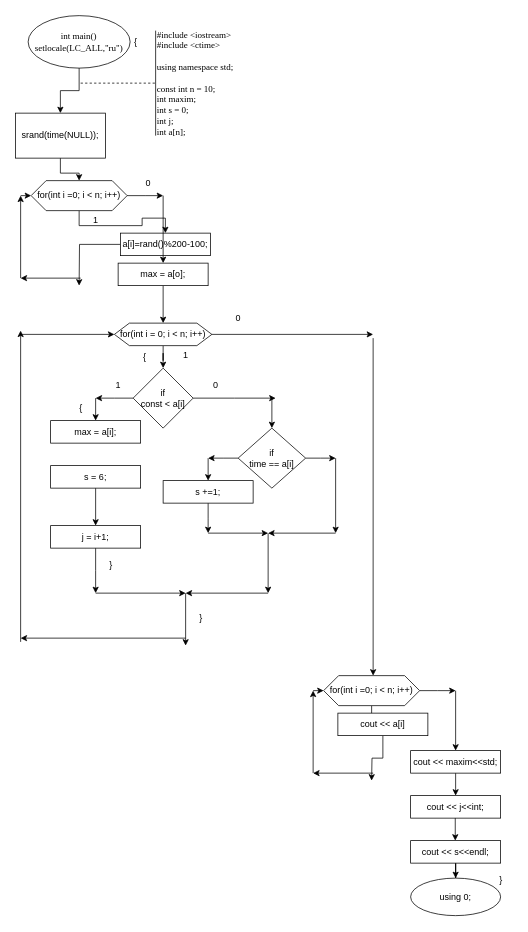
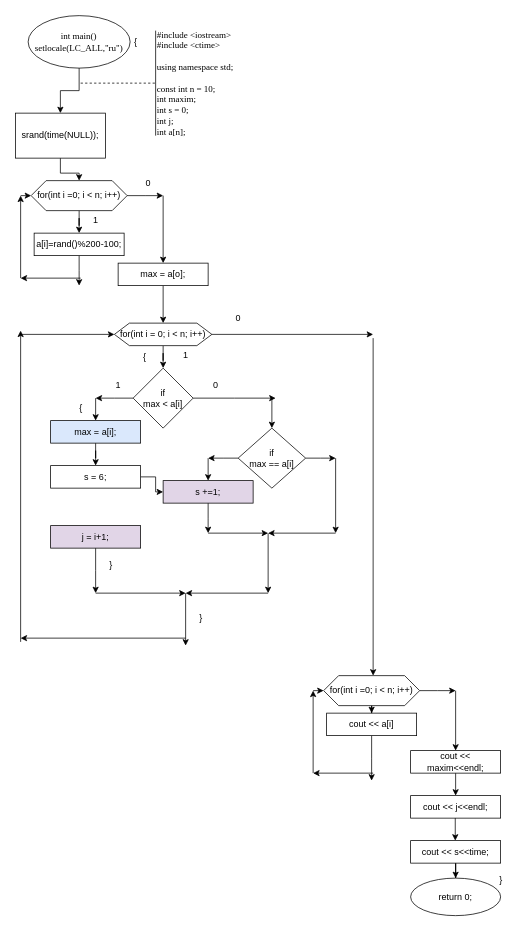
  <mxCell id="0" />
  <mxCell id="1" parent="0" />
  <mxCell id="2" style="edgeStyle=orthogonalEdgeStyle;rounded=0;orthogonalLoop=1;jettySize=auto;html=1;" edge="1" parent="1" source="13" target="9"><mxGeometry relative="1" as="geometry"><mxPoint x="105" y="170" as="targetPoint" /></mxGeometry></mxCell>
  <mxCell id="3" value="&lt;font face=&quot;Times New Roman&quot;&gt;int main()&lt;br&gt;setlocale(LC_ALL,&quot;ru&quot;)&lt;br&gt;&lt;/font&gt;" style="ellipse;whiteSpace=wrap;html=1;" vertex="1" parent="1"><mxGeometry x="37" y="20" width="136" height="70" as="geometry" /></mxCell>
  <mxCell id="4" value="" style="endArrow=none;dashed=1;html=1;rounded=0;" edge="1" parent="1"><mxGeometry width="50" height="50" relative="1" as="geometry"><mxPoint x="107" y="110" as="sourcePoint" /><mxPoint x="207" y="110" as="targetPoint" /></mxGeometry></mxCell>
  <mxCell id="5" value="" style="endArrow=none;html=1;rounded=0;" edge="1" parent="1"><mxGeometry width="50" height="50" relative="1" as="geometry"><mxPoint x="207" y="40" as="sourcePoint" /><mxPoint x="207" y="180" as="targetPoint" /></mxGeometry></mxCell>
  <mxCell id="6" value="&lt;font face=&quot;Times New Roman&quot;&gt;#include &amp;lt;iostream&amp;gt;&lt;br&gt;#include &amp;lt;ctime&amp;gt;&lt;br&gt;&lt;br&gt;using namespace std;&lt;br&gt;&lt;br&gt;const int n = 10;&lt;br&gt;int maxim;&lt;br&gt;int s = 0;&lt;br&gt;int j;&lt;br&gt;int a[n];&lt;br&gt;&lt;/font&gt;" style="text;html=1;align=left;verticalAlign=middle;resizable=0;points=[];autosize=1;strokeColor=none;fillColor=none;" vertex="1" parent="1"><mxGeometry x="207" y="30" width="130" height="160" as="geometry" /></mxCell>
  <mxCell id="7" style="edgeStyle=orthogonalEdgeStyle;rounded=0;orthogonalLoop=1;jettySize=auto;html=1;" edge="1" parent="1" source="9" target="11"><mxGeometry relative="1" as="geometry"><mxPoint x="105" y="220" as="targetPoint" /></mxGeometry></mxCell>
  <mxCell id="8" style="edgeStyle=orthogonalEdgeStyle;rounded=0;orthogonalLoop=1;jettySize=auto;html=1;" edge="1" parent="1" source="9"><mxGeometry relative="1" as="geometry"><mxPoint x="217" y="260" as="targetPoint" /></mxGeometry></mxCell>
  <mxCell id="9" value="for(int i =0; i &amp;lt; n; i++)" style="shape=hexagon;perimeter=hexagonPerimeter2;whiteSpace=wrap;html=1;fixedSize=1;" vertex="1" parent="1"><mxGeometry x="41" y="240" width="128" height="40" as="geometry" /></mxCell>
  <mxCell id="10" style="edgeStyle=orthogonalEdgeStyle;rounded=0;orthogonalLoop=1;jettySize=auto;html=1;" edge="1" parent="1" source="11"><mxGeometry relative="1" as="geometry"><mxPoint x="105" y="380" as="targetPoint" /></mxGeometry></mxCell>
- <mxCell id="11" value="a[i]=rand()%200-100;" style="rounded=0;whiteSpace=wrap;html=1;" vertex="1" parent="1"><mxGeometry x="160" y="310" width="120" height="30" as="geometry" /></mxCell>
+ <mxCell id="11" value="a[i]=rand()%200-100;" style="rounded=0;whiteSpace=wrap;html=1;" vertex="1" parent="1"><mxGeometry x="45" y="310" width="120" height="30" as="geometry" /></mxCell>
  <mxCell id="12" value="" style="edgeStyle=orthogonalEdgeStyle;rounded=0;orthogonalLoop=1;jettySize=auto;html=1;" edge="1" parent="1" source="3" target="13"><mxGeometry relative="1" as="geometry"><mxPoint x="105" y="180" as="targetPoint" /><mxPoint x="105" y="90" as="sourcePoint" /></mxGeometry></mxCell>
  <mxCell id="13" value="srand(time(NULL));" style="rounded=0;whiteSpace=wrap;html=1;" vertex="1" parent="1"><mxGeometry x="20" y="150" width="120" height="60" as="geometry" /></mxCell>
  <mxCell id="14" value="" style="endArrow=classic;html=1;rounded=0;" edge="1" parent="1"><mxGeometry width="50" height="50" relative="1" as="geometry"><mxPoint x="107" y="370" as="sourcePoint" /><mxPoint x="27" y="370" as="targetPoint" /></mxGeometry></mxCell>
  <mxCell id="15" value="" style="endArrow=classic;html=1;rounded=0;" edge="1" parent="1"><mxGeometry width="50" height="50" relative="1" as="geometry"><mxPoint x="27" y="370" as="sourcePoint" /><mxPoint x="27" y="260" as="targetPoint" /></mxGeometry></mxCell>
  <mxCell id="16" value="" style="endArrow=classic;html=1;rounded=0;entryX=0;entryY=0.5;entryDx=0;entryDy=0;" edge="1" parent="1" target="9"><mxGeometry width="50" height="50" relative="1" as="geometry"><mxPoint x="27" y="260" as="sourcePoint" /><mxPoint x="147" y="140" as="targetPoint" /></mxGeometry></mxCell>
  <mxCell id="17" value="" style="endArrow=classic;html=1;rounded=0;" edge="1" parent="1" target="19"><mxGeometry width="50" height="50" relative="1" as="geometry"><mxPoint x="217" y="260" as="sourcePoint" /><mxPoint x="217" y="370" as="targetPoint" /></mxGeometry></mxCell>
  <mxCell id="18" style="edgeStyle=orthogonalEdgeStyle;rounded=0;orthogonalLoop=1;jettySize=auto;html=1;" edge="1" parent="1" source="19" target="21"><mxGeometry relative="1" as="geometry"><mxPoint x="217" y="420" as="targetPoint" /></mxGeometry></mxCell>
  <mxCell id="19" value="max = a[o];" style="rounded=0;whiteSpace=wrap;html=1;" vertex="1" parent="1"><mxGeometry x="157" y="350" width="120" height="30" as="geometry" /></mxCell>
  <mxCell id="20" style="edgeStyle=orthogonalEdgeStyle;rounded=0;orthogonalLoop=1;jettySize=auto;html=1;" edge="1" parent="1" source="21" target="24"><mxGeometry relative="1" as="geometry"><mxPoint x="217" y="490" as="targetPoint" /></mxGeometry></mxCell>
  <mxCell id="21" value="for(int i = 0; i &amp;lt; n; i++)" style="shape=hexagon;perimeter=hexagonPerimeter2;whiteSpace=wrap;html=1;fixedSize=1;" vertex="1" parent="1"><mxGeometry x="152" y="430" width="130" height="30" as="geometry" /></mxCell>
  <mxCell id="22" style="edgeStyle=orthogonalEdgeStyle;rounded=0;orthogonalLoop=1;jettySize=auto;html=1;" edge="1" parent="1" source="24"><mxGeometry relative="1" as="geometry"><mxPoint x="127" y="530" as="targetPoint" /></mxGeometry></mxCell>
  <mxCell id="23" style="edgeStyle=orthogonalEdgeStyle;rounded=0;orthogonalLoop=1;jettySize=auto;html=1;" edge="1" parent="1" source="24"><mxGeometry relative="1" as="geometry"><mxPoint x="367" y="530" as="targetPoint" /></mxGeometry></mxCell>
- <mxCell id="24" value="if&lt;br&gt;const &amp;lt; a[i]" style="rhombus;whiteSpace=wrap;html=1;" vertex="1" parent="1"><mxGeometry x="177" y="490" width="80" height="80" as="geometry" /></mxCell>
+ <mxCell id="24" value="if&lt;br&gt;max &amp;lt; a[i]" style="rhombus;whiteSpace=wrap;html=1;" vertex="1" parent="1"><mxGeometry x="177" y="490" width="80" height="80" as="geometry" /></mxCell>
  <mxCell id="25" value="" style="endArrow=classic;html=1;rounded=0;" edge="1" parent="1" target="27"><mxGeometry width="50" height="50" relative="1" as="geometry"><mxPoint x="127" y="530" as="sourcePoint" /><mxPoint x="127" y="550" as="targetPoint" /></mxGeometry></mxCell>
- <mxCell id="27" value="max = a[i];" style="rounded=0;whiteSpace=wrap;html=1;" vertex="1" parent="1"><mxGeometry x="67" y="560" width="120" height="30" as="geometry" /></mxCell>
- <mxCell id="28" style="edgeStyle=orthogonalEdgeStyle;rounded=0;orthogonalLoop=1;jettySize=auto;html=1;" edge="1" parent="1" source="29" target="31"><mxGeometry relative="1" as="geometry"><mxPoint x="127" y="660" as="targetPoint" /></mxGeometry></mxCell>
+ <mxCell id="26" style="edgeStyle=orthogonalEdgeStyle;rounded=0;orthogonalLoop=1;jettySize=auto;html=1;" edge="1" parent="1" source="27" target="29"><mxGeometry relative="1" as="geometry"><mxPoint x="127" y="600" as="targetPoint" /></mxGeometry></mxCell>
+ <mxCell id="27" value="max = a[i];" style="rounded=0;whiteSpace=wrap;html=1;fillColor=#dae8fc;" vertex="1" parent="1"><mxGeometry x="67" y="560" width="120" height="30" as="geometry" /></mxCell>
+ <mxCell id="28" style="edgeStyle=orthogonalEdgeStyle;rounded=0;orthogonalLoop=1;jettySize=auto;html=1;" edge="1" parent="1" source="29" target="38"><mxGeometry relative="1" as="geometry"><mxPoint x="127" y="660" as="targetPoint" /></mxGeometry></mxCell>
  <mxCell id="29" value="s = 6;" style="rounded=0;whiteSpace=wrap;html=1;" vertex="1" parent="1"><mxGeometry x="67" y="620" width="120" height="30" as="geometry" /></mxCell>
  <mxCell id="30" style="edgeStyle=orthogonalEdgeStyle;rounded=0;orthogonalLoop=1;jettySize=auto;html=1;" edge="1" parent="1" source="31"><mxGeometry relative="1" as="geometry"><mxPoint x="127" y="790" as="targetPoint" /></mxGeometry></mxCell>
- <mxCell id="31" value="j = i+1;" style="rounded=0;whiteSpace=wrap;html=1;" vertex="1" parent="1"><mxGeometry x="67" y="700" width="120" height="30" as="geometry" /></mxCell>
+ <mxCell id="31" value="j = i+1;" style="rounded=0;whiteSpace=wrap;html=1;fillColor=#e1d5e7;" vertex="1" parent="1"><mxGeometry x="67" y="700" width="120" height="30" as="geometry" /></mxCell>
  <mxCell id="32" value="" style="endArrow=classic;html=1;rounded=0;" edge="1" parent="1" target="35"><mxGeometry width="50" height="50" relative="1" as="geometry"><mxPoint x="362" y="530" as="sourcePoint" /><mxPoint x="297" y="550" as="targetPoint" /></mxGeometry></mxCell>
  <mxCell id="33" style="edgeStyle=orthogonalEdgeStyle;rounded=0;orthogonalLoop=1;jettySize=auto;html=1;" edge="1" parent="1" source="35"><mxGeometry relative="1" as="geometry"><mxPoint x="277" y="610" as="targetPoint" /></mxGeometry></mxCell>
  <mxCell id="34" style="edgeStyle=orthogonalEdgeStyle;rounded=0;orthogonalLoop=1;jettySize=auto;html=1;" edge="1" parent="1" source="35"><mxGeometry relative="1" as="geometry"><mxPoint x="447" y="610" as="targetPoint" /></mxGeometry></mxCell>
- <mxCell id="35" value="if &lt;br&gt;time == a[i]" style="rhombus;whiteSpace=wrap;html=1;" vertex="1" parent="1"><mxGeometry x="317" y="570" width="90" height="80" as="geometry" /></mxCell>
+ <mxCell id="35" value="if &lt;br&gt;max == a[i]" style="rhombus;whiteSpace=wrap;html=1;" vertex="1" parent="1"><mxGeometry x="317" y="570" width="90" height="80" as="geometry" /></mxCell>
  <mxCell id="36" value="" style="endArrow=classic;html=1;rounded=0;" edge="1" parent="1" target="38"><mxGeometry width="50" height="50" relative="1" as="geometry"><mxPoint x="277" y="610" as="sourcePoint" /><mxPoint x="277" y="630" as="targetPoint" /></mxGeometry></mxCell>
  <mxCell id="37" style="edgeStyle=orthogonalEdgeStyle;rounded=0;orthogonalLoop=1;jettySize=auto;html=1;" edge="1" parent="1" source="38"><mxGeometry relative="1" as="geometry"><mxPoint x="277" y="710" as="targetPoint" /></mxGeometry></mxCell>
- <mxCell id="38" value="s +=1;" style="rounded=0;whiteSpace=wrap;html=1;" vertex="1" parent="1"><mxGeometry x="217" y="640" width="120" height="30" as="geometry" /></mxCell>
+ <mxCell id="38" value="s +=1;" style="rounded=0;whiteSpace=wrap;html=1;fillColor=#e1d5e7;" vertex="1" parent="1"><mxGeometry x="217" y="640" width="120" height="30" as="geometry" /></mxCell>
  <mxCell id="39" value="" style="endArrow=classic;html=1;rounded=0;" edge="1" parent="1"><mxGeometry width="50" height="50" relative="1" as="geometry"><mxPoint x="447" y="610" as="sourcePoint" /><mxPoint x="447" y="710" as="targetPoint" /></mxGeometry></mxCell>
  <mxCell id="40" value="" style="endArrow=classic;html=1;rounded=0;" edge="1" parent="1"><mxGeometry width="50" height="50" relative="1" as="geometry"><mxPoint x="277" y="710" as="sourcePoint" /><mxPoint x="357" y="710" as="targetPoint" /></mxGeometry></mxCell>
  <mxCell id="41" value="" style="endArrow=classic;html=1;rounded=0;" edge="1" parent="1"><mxGeometry width="50" height="50" relative="1" as="geometry"><mxPoint x="447" y="710" as="sourcePoint" /><mxPoint x="357" y="710" as="targetPoint" /></mxGeometry></mxCell>
  <mxCell id="42" value="" style="endArrow=classic;html=1;rounded=0;" edge="1" parent="1"><mxGeometry width="50" height="50" relative="1" as="geometry"><mxPoint x="357" y="710" as="sourcePoint" /><mxPoint x="357" y="790" as="targetPoint" /></mxGeometry></mxCell>
  <mxCell id="43" value="" style="endArrow=classic;html=1;rounded=0;" edge="1" parent="1"><mxGeometry width="50" height="50" relative="1" as="geometry"><mxPoint x="127" y="790" as="sourcePoint" /><mxPoint x="247" y="790" as="targetPoint" /></mxGeometry></mxCell>
  <mxCell id="44" value="" style="endArrow=classic;html=1;rounded=0;" edge="1" parent="1"><mxGeometry width="50" height="50" relative="1" as="geometry"><mxPoint x="357" y="790" as="sourcePoint" /><mxPoint x="247" y="790" as="targetPoint" /></mxGeometry></mxCell>
  <mxCell id="45" value="" style="endArrow=classic;html=1;rounded=0;" edge="1" parent="1"><mxGeometry width="50" height="50" relative="1" as="geometry"><mxPoint x="247" y="790" as="sourcePoint" /><mxPoint x="247" y="860" as="targetPoint" /></mxGeometry></mxCell>
  <mxCell id="46" value="" style="endArrow=classic;html=1;rounded=0;" edge="1" parent="1"><mxGeometry width="50" height="50" relative="1" as="geometry"><mxPoint x="247" y="850" as="sourcePoint" /><mxPoint x="27" y="850" as="targetPoint" /></mxGeometry></mxCell>
  <mxCell id="47" value="" style="endArrow=classic;html=1;rounded=0;" edge="1" parent="1"><mxGeometry width="50" height="50" relative="1" as="geometry"><mxPoint x="27" y="855" as="sourcePoint" /><mxPoint x="27" y="440" as="targetPoint" /></mxGeometry></mxCell>
  <mxCell id="48" value="" style="endArrow=classic;html=1;rounded=0;entryX=0;entryY=0.5;entryDx=0;entryDy=0;" edge="1" parent="1" target="21"><mxGeometry width="50" height="50" relative="1" as="geometry"><mxPoint x="27" y="445" as="sourcePoint" /><mxPoint x="147" y="640" as="targetPoint" /></mxGeometry></mxCell>
  <mxCell id="49" value="" style="endArrow=classic;html=1;rounded=0;exitX=1;exitY=0.5;exitDx=0;exitDy=0;" edge="1" parent="1" source="21"><mxGeometry width="50" height="50" relative="1" as="geometry"><mxPoint x="97" y="590" as="sourcePoint" /><mxPoint x="497" y="445" as="targetPoint" /></mxGeometry></mxCell>
  <mxCell id="50" value="" style="endArrow=classic;html=1;rounded=0;" edge="1" parent="1"><mxGeometry width="50" height="50" relative="1" as="geometry"><mxPoint x="497" y="450" as="sourcePoint" /><mxPoint x="497" y="900" as="targetPoint" /></mxGeometry></mxCell>
  <mxCell id="51" style="edgeStyle=orthogonalEdgeStyle;rounded=0;orthogonalLoop=1;jettySize=auto;html=1;" edge="1" parent="1" source="53" target="55"><mxGeometry relative="1" as="geometry"><mxPoint x="495" y="880" as="targetPoint" /></mxGeometry></mxCell>
  <mxCell id="52" style="edgeStyle=orthogonalEdgeStyle;rounded=0;orthogonalLoop=1;jettySize=auto;html=1;" edge="1" parent="1" source="53"><mxGeometry relative="1" as="geometry"><mxPoint x="607" y="920" as="targetPoint" /></mxGeometry></mxCell>
  <mxCell id="53" value="for(int i =0; i &amp;lt; n; i++)" style="shape=hexagon;perimeter=hexagonPerimeter2;whiteSpace=wrap;html=1;fixedSize=1;" vertex="1" parent="1"><mxGeometry x="431" y="900" width="128" height="40" as="geometry" /></mxCell>
  <mxCell id="54" style="edgeStyle=orthogonalEdgeStyle;rounded=0;orthogonalLoop=1;jettySize=auto;html=1;" edge="1" parent="1" source="55"><mxGeometry relative="1" as="geometry"><mxPoint x="495" y="1040" as="targetPoint" /></mxGeometry></mxCell>
- <mxCell id="55" value="cout &amp;lt;&amp;lt; a[i]" style="rounded=0;whiteSpace=wrap;html=1;" vertex="1" parent="1"><mxGeometry x="450" y="950" width="120" height="30" as="geometry" /></mxCell>
+ <mxCell id="55" value="cout &amp;lt;&amp;lt; a[i]" style="rounded=0;whiteSpace=wrap;html=1;" vertex="1" parent="1"><mxGeometry x="435" y="950" width="120" height="30" as="geometry" /></mxCell>
  <mxCell id="56" value="" style="endArrow=classic;html=1;rounded=0;" edge="1" parent="1"><mxGeometry width="50" height="50" relative="1" as="geometry"><mxPoint x="497" y="1030" as="sourcePoint" /><mxPoint x="417" y="1030" as="targetPoint" /></mxGeometry></mxCell>
  <mxCell id="57" value="" style="endArrow=classic;html=1;rounded=0;" edge="1" parent="1"><mxGeometry width="50" height="50" relative="1" as="geometry"><mxPoint x="417" y="1030" as="sourcePoint" /><mxPoint x="417" y="920" as="targetPoint" /></mxGeometry></mxCell>
  <mxCell id="58" value="" style="endArrow=classic;html=1;rounded=0;entryX=0;entryY=0.5;entryDx=0;entryDy=0;" edge="1" parent="1" target="53"><mxGeometry width="50" height="50" relative="1" as="geometry"><mxPoint x="417" y="920" as="sourcePoint" /><mxPoint x="537" y="800" as="targetPoint" /></mxGeometry></mxCell>
  <mxCell id="59" value="" style="endArrow=classic;html=1;rounded=0;" edge="1" parent="1"><mxGeometry width="50" height="50" relative="1" as="geometry"><mxPoint x="607" y="920" as="sourcePoint" /><mxPoint x="607" y="1000" as="targetPoint" /></mxGeometry></mxCell>
  <mxCell id="60" style="edgeStyle=orthogonalEdgeStyle;rounded=0;orthogonalLoop=1;jettySize=auto;html=1;" edge="1" parent="1" source="61"><mxGeometry relative="1" as="geometry"><mxPoint x="607" y="1060" as="targetPoint" /></mxGeometry></mxCell>
- <mxCell id="61" value="cout &amp;lt;&amp;lt; maxim&amp;lt;&amp;lt;std;" style="rounded=0;whiteSpace=wrap;html=1;" vertex="1" parent="1"><mxGeometry x="547" y="1000" width="120" height="30" as="geometry" /></mxCell>
- <mxCell id="62" value="cout &amp;lt;&amp;lt; j&amp;lt;&amp;lt;int;" style="rounded=0;whiteSpace=wrap;html=1;" vertex="1" parent="1"><mxGeometry x="547" y="1060" width="120" height="30" as="geometry" /></mxCell>
+ <mxCell id="61" value="cout &amp;lt;&amp;lt; maxim&amp;lt;&amp;lt;endl;" style="rounded=0;whiteSpace=wrap;html=1;" vertex="1" parent="1"><mxGeometry x="547" y="1000" width="120" height="30" as="geometry" /></mxCell>
+ <mxCell id="62" value="cout &amp;lt;&amp;lt; j&amp;lt;&amp;lt;endl;" style="rounded=0;whiteSpace=wrap;html=1;" vertex="1" parent="1"><mxGeometry x="547" y="1060" width="120" height="30" as="geometry" /></mxCell>
  <mxCell id="63" style="edgeStyle=orthogonalEdgeStyle;rounded=0;orthogonalLoop=1;jettySize=auto;html=1;" edge="1" parent="1"><mxGeometry relative="1" as="geometry"><mxPoint x="606.5" y="1120" as="targetPoint" /><mxPoint x="606.5" y="1090" as="sourcePoint" /></mxGeometry></mxCell>
  <mxCell id="64" style="edgeStyle=orthogonalEdgeStyle;rounded=0;orthogonalLoop=1;jettySize=auto;html=1;" edge="1" parent="1" source="65" target="66"><mxGeometry relative="1" as="geometry"><mxPoint x="607" y="1180" as="targetPoint" /></mxGeometry></mxCell>
- <mxCell id="65" value="cout &amp;lt;&amp;lt; s&amp;lt;&amp;lt;endl;" style="rounded=0;whiteSpace=wrap;html=1;" vertex="1" parent="1"><mxGeometry x="547" y="1120" width="120" height="30" as="geometry" /></mxCell>
- <mxCell id="66" value="using 0;" style="ellipse;whiteSpace=wrap;html=1;" vertex="1" parent="1"><mxGeometry x="547" y="1170" width="120" height="50" as="geometry" /></mxCell>
+ <mxCell id="65" value="cout &amp;lt;&amp;lt; s&amp;lt;&amp;lt;time;" style="rounded=0;whiteSpace=wrap;html=1;" vertex="1" parent="1"><mxGeometry x="547" y="1120" width="120" height="30" as="geometry" /></mxCell>
+ <mxCell id="66" value="return 0;" style="ellipse;whiteSpace=wrap;html=1;" vertex="1" parent="1"><mxGeometry x="547" y="1170" width="120" height="50" as="geometry" /></mxCell>
  <mxCell id="67" value="{" style="text;html=1;align=center;verticalAlign=middle;resizable=0;points=[];autosize=1;strokeColor=none;fillColor=none;" vertex="1" parent="1"><mxGeometry x="165" y="40" width="30" height="30" as="geometry" /></mxCell>
  <mxCell id="68" value="{" style="text;html=1;align=center;verticalAlign=middle;resizable=0;points=[];autosize=1;strokeColor=none;fillColor=none;" vertex="1" parent="1"><mxGeometry x="177" y="460" width="30" height="30" as="geometry" /></mxCell>
  <mxCell id="69" value="}" style="text;html=1;align=center;verticalAlign=middle;resizable=0;points=[];autosize=1;strokeColor=none;fillColor=none;" vertex="1" parent="1"><mxGeometry x="252" y="808" width="30" height="30" as="geometry" /></mxCell>
  <mxCell id="70" value="1" style="text;html=1;align=center;verticalAlign=middle;resizable=0;points=[];autosize=1;strokeColor=none;fillColor=none;" vertex="1" parent="1"><mxGeometry x="112" y="278" width="30" height="30" as="geometry" /></mxCell>
  <mxCell id="71" value="0" style="text;html=1;align=center;verticalAlign=middle;resizable=0;points=[];autosize=1;strokeColor=none;fillColor=none;" vertex="1" parent="1"><mxGeometry x="182" y="228" width="30" height="30" as="geometry" /></mxCell>
  <mxCell id="72" value="1" style="text;html=1;align=center;verticalAlign=middle;resizable=0;points=[];autosize=1;strokeColor=none;fillColor=none;" vertex="1" parent="1"><mxGeometry x="232" y="458" width="30" height="30" as="geometry" /></mxCell>
  <mxCell id="73" value="0" style="text;html=1;align=center;verticalAlign=middle;resizable=0;points=[];autosize=1;strokeColor=none;fillColor=none;" vertex="1" parent="1"><mxGeometry x="302" y="408" width="30" height="30" as="geometry" /></mxCell>
  <mxCell id="74" value="1" style="text;html=1;align=center;verticalAlign=middle;resizable=0;points=[];autosize=1;strokeColor=none;fillColor=none;" vertex="1" parent="1"><mxGeometry x="142" y="498" width="30" height="30" as="geometry" /></mxCell>
  <mxCell id="75" value="0" style="text;html=1;align=center;verticalAlign=middle;resizable=0;points=[];autosize=1;strokeColor=none;fillColor=none;" vertex="1" parent="1"><mxGeometry x="272" y="498" width="30" height="30" as="geometry" /></mxCell>
  <mxCell id="76" value="{" style="text;html=1;align=center;verticalAlign=middle;resizable=0;points=[];autosize=1;strokeColor=none;fillColor=none;" vertex="1" parent="1"><mxGeometry x="92" y="528" width="30" height="30" as="geometry" /></mxCell>
  <mxCell id="77" value="}" style="text;html=1;align=center;verticalAlign=middle;resizable=0;points=[];autosize=1;strokeColor=none;fillColor=none;" vertex="1" parent="1"><mxGeometry x="132" y="738" width="30" height="30" as="geometry" /></mxCell>
  <mxCell id="78" value="}" style="text;html=1;align=center;verticalAlign=middle;resizable=0;points=[];autosize=1;strokeColor=none;fillColor=none;" vertex="1" parent="1"><mxGeometry x="652" y="1158" width="30" height="30" as="geometry" /></mxCell>
